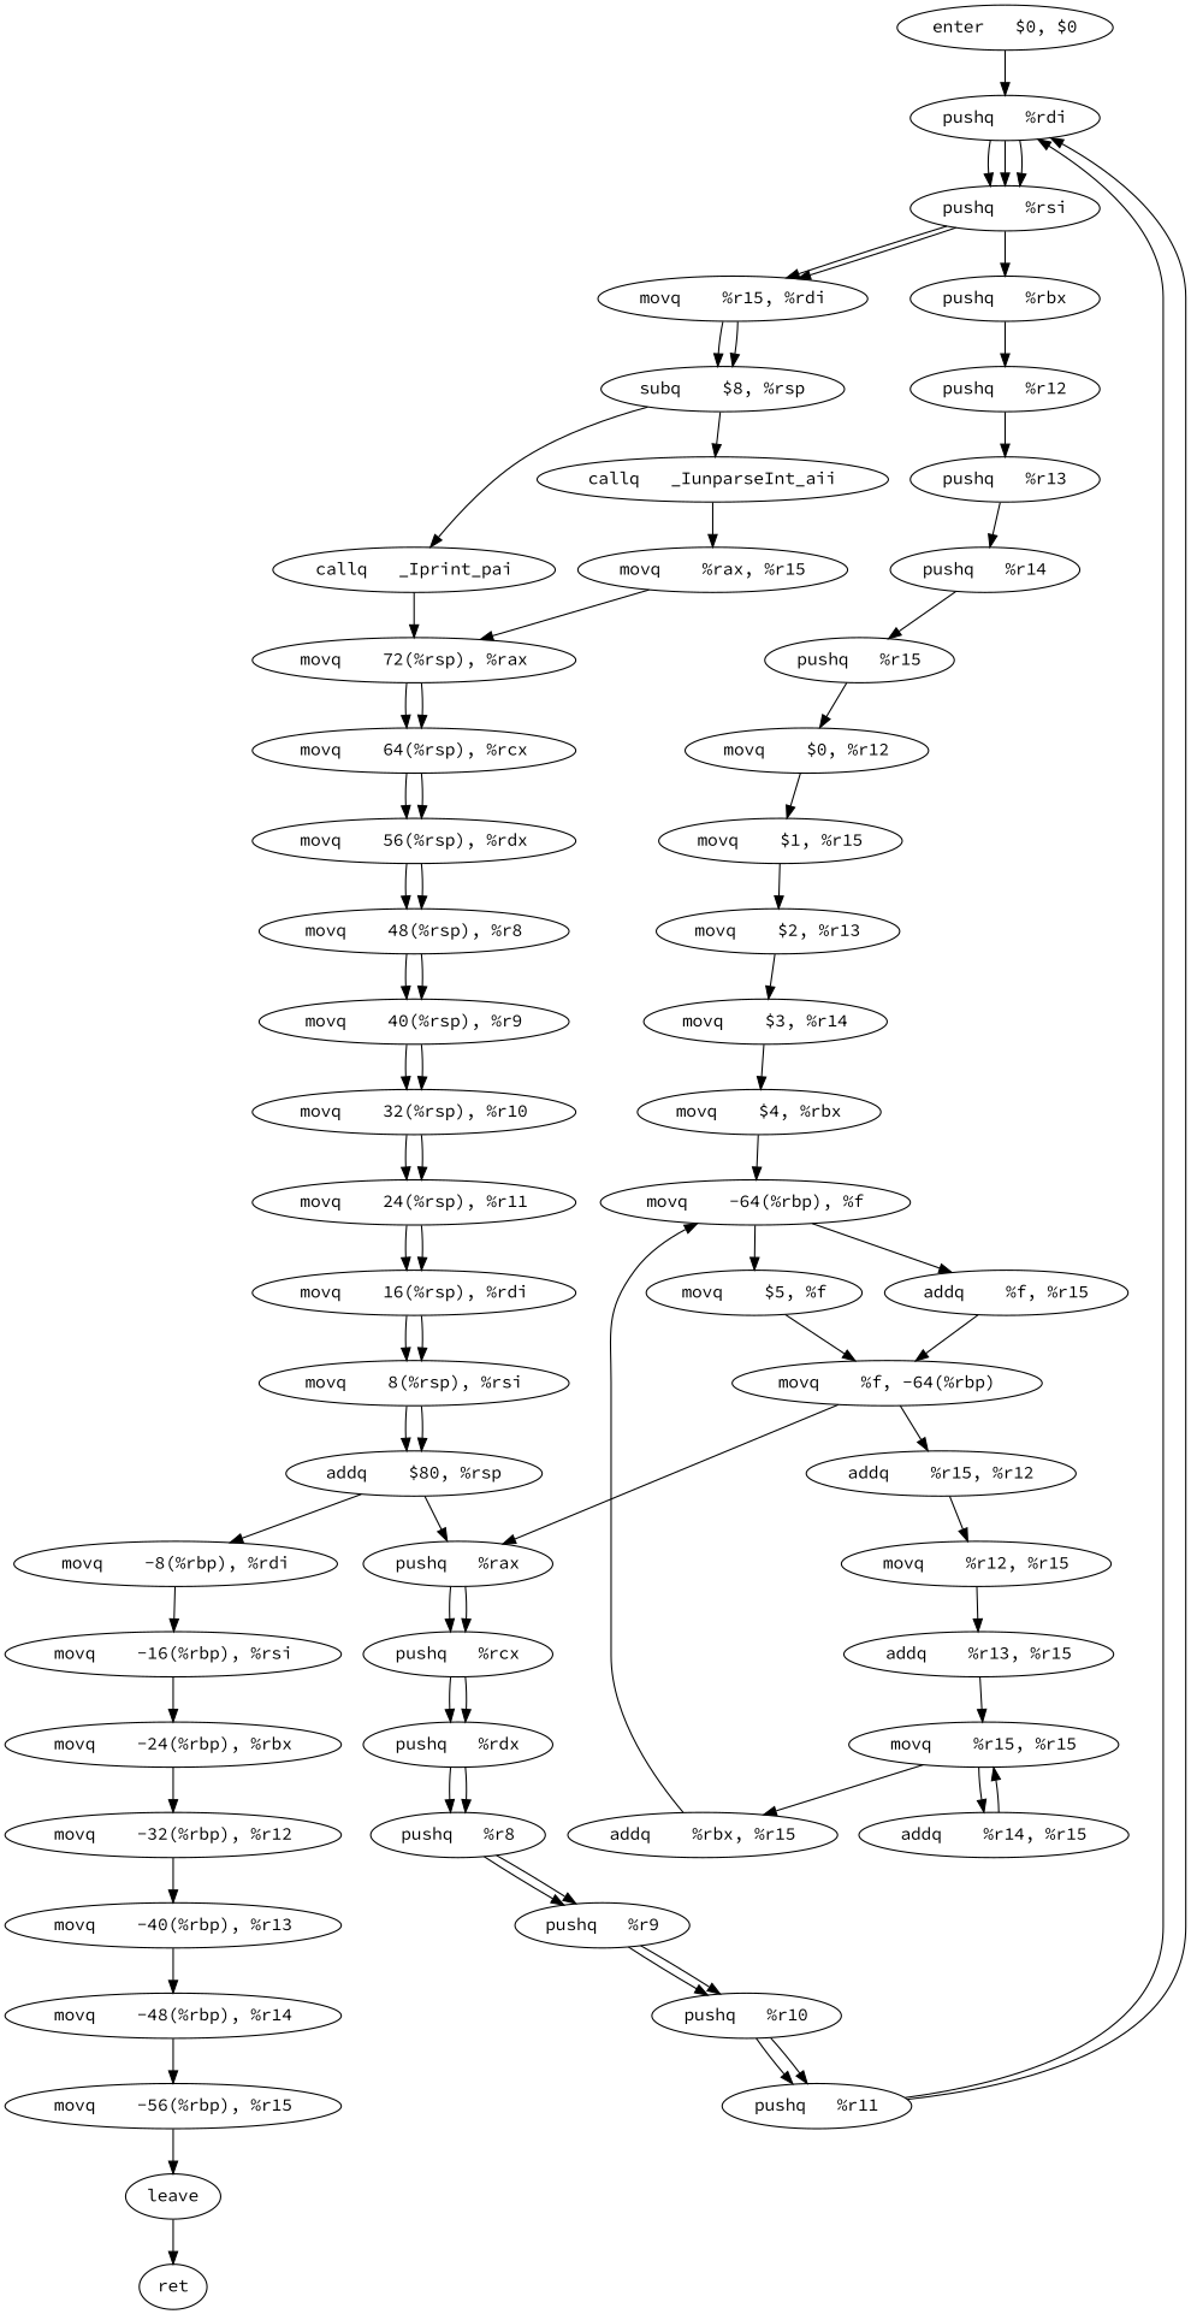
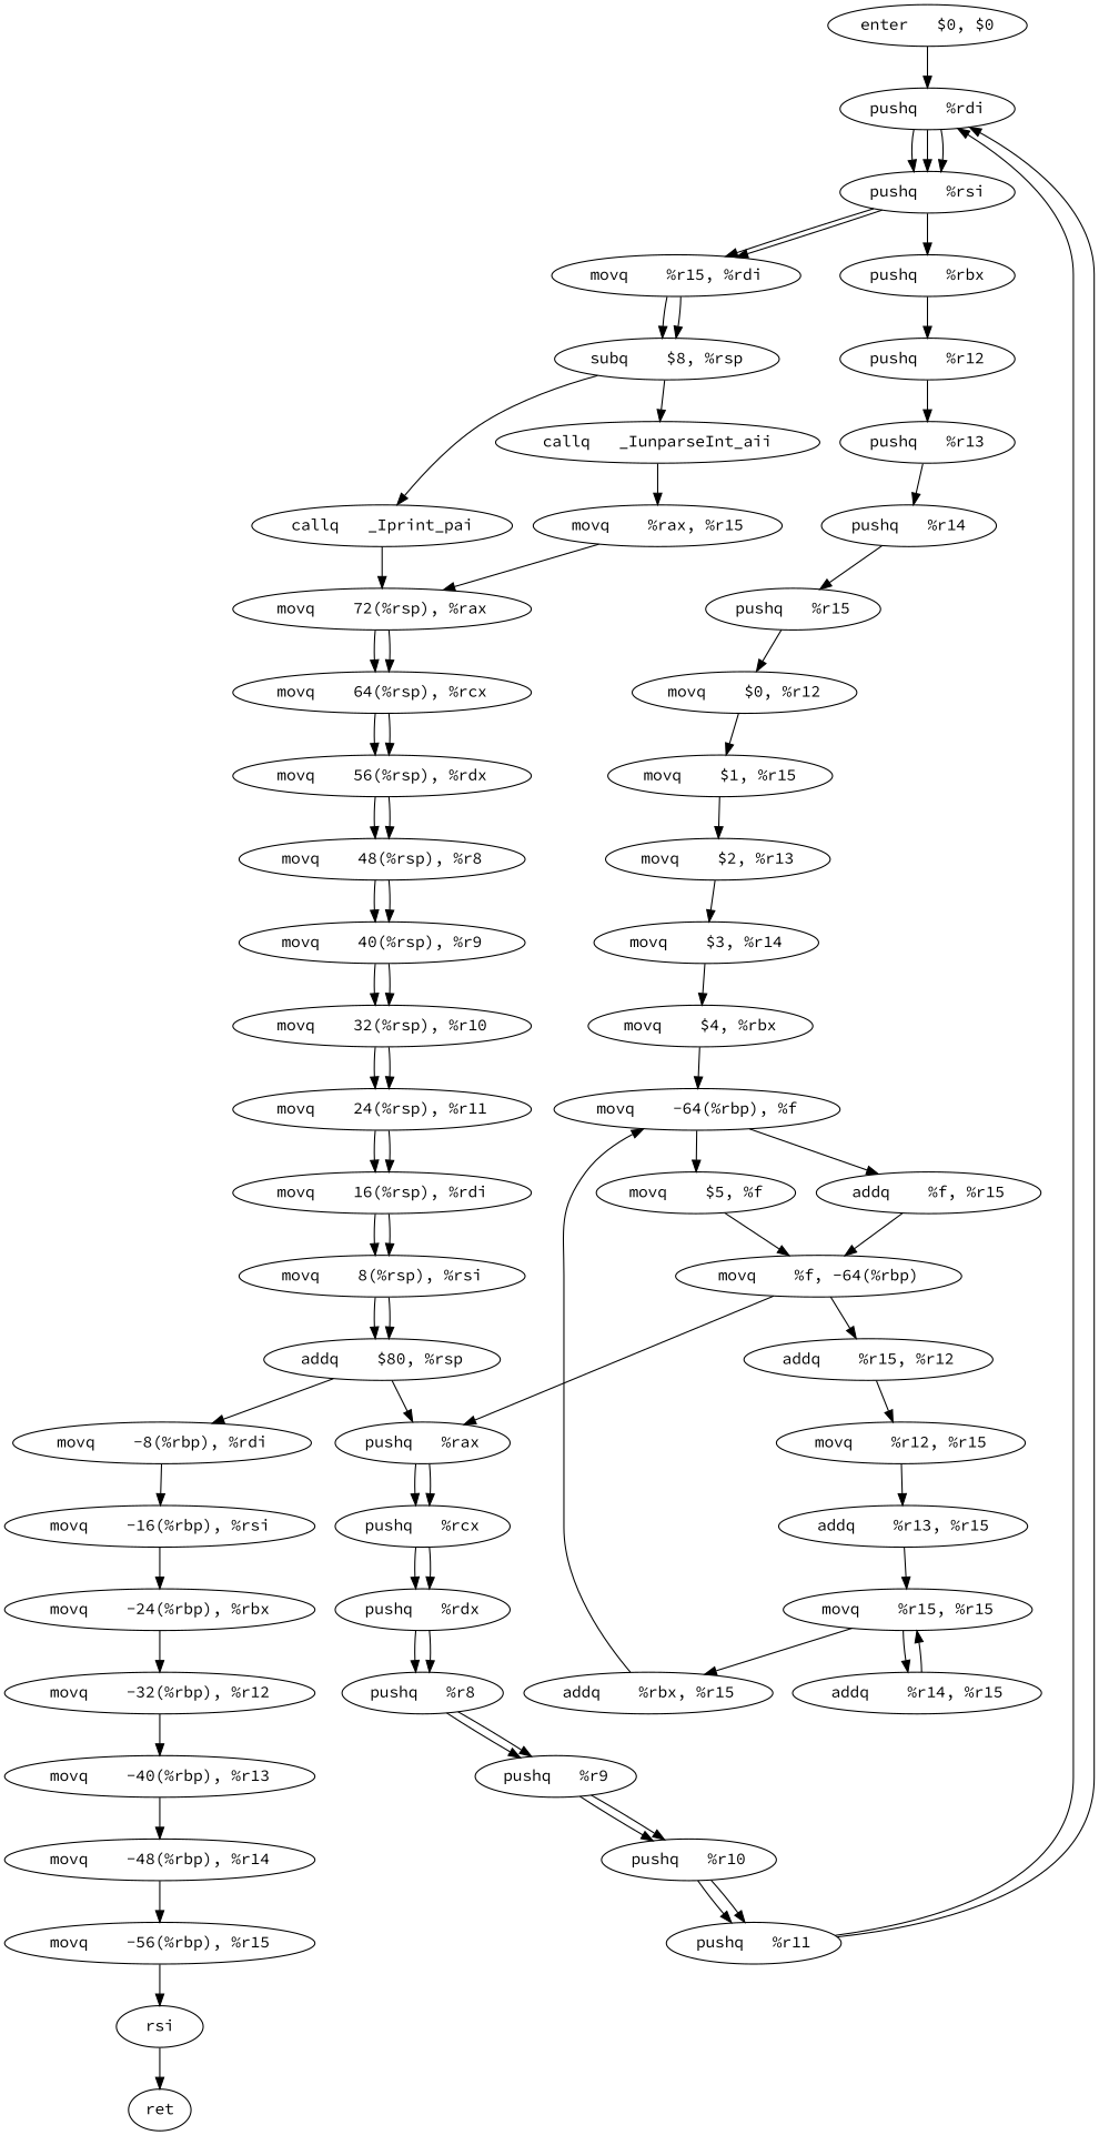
  digraph {
    fontname="Source Code Pro"
    node [fontname="Source Code Pro"]
    edge [fontname="Source Code Pro"]
    "enter	$0, $0"
    "pushq	%rdi"
    "pushq	%rsi"
    "pushq	%rbx"
    "movq	%r15, %rdi"
    "pushq	%r12"
    "pushq	%r13"
    "pushq	%r14"
    "pushq	%r15"
    "movq	$0, %r12"
    "movq	$1, %r15"
    "movq	$2, %r13"
    "movq	$3, %r14"
    "movq	$4, %rbx"
    "movq	-64(%rbp), %f"
    "movq	$5, %f"
    "addq	%f, %r15"
    "movq	%f, -64(%rbp)"
    "addq	%r15, %r12"
    "pushq	%rax"
    "movq	%r12, %r15"
    "addq	%r13, %r15"
    "movq	%r15, %r15"
    "addq	%r14, %r15"
    "addq	%rbx, %r15"
    "pushq	%rcx"
    "pushq	%rdx"
    "pushq	%r8"
    "pushq	%r9"
    "pushq	%r10"
    "pushq	%r11"
    "subq	$8, %rsp"
    "callq	_IunparseInt_aii"
    "callq	_Iprint_pai"
    "movq	%rax, %r15"
    "movq	72(%rsp), %rax"
    "movq	64(%rsp), %rcx"
    "movq	56(%rsp), %rdx"
    "movq	48(%rsp), %r8"
    "movq	40(%rsp), %r9"
    "movq	32(%rsp), %r10"
    "movq	24(%rsp), %r11"
    "movq	16(%rsp), %rdi"
    "movq	8(%rsp), %rsi"
    "addq	$80, %rsp"
    "movq	-8(%rbp), %rdi"
    "movq	-16(%rbp), %rsi"
    "movq	-24(%rbp), %rbx"
    "movq	-32(%rbp), %r12"
    "movq	-40(%rbp), %r13"
    "movq	-48(%rbp), %r14"
    "movq	-56(%rbp), %r15"
-   leave
+   leave [label=rsi]
    ret
    subgraph sub_1 {
      rankdir=LR
    }
    "enter	$0, $0" -> "pushq	%rdi"
    "pushq	%rdi" -> "pushq	%rsi"
    "pushq	%rdi" -> "pushq	%rsi"
    "pushq	%rdi" -> "pushq	%rsi"
    "pushq	%rsi" -> "pushq	%rbx"
    "pushq	%rsi" -> "movq	%r15, %rdi"
    "pushq	%rsi" -> "movq	%r15, %rdi"
    "pushq	%rbx" -> "pushq	%r12"
    "movq	%r15, %rdi" -> "subq	$8, %rsp"
    "movq	%r15, %rdi" -> "subq	$8, %rsp"
    "pushq	%r12" -> "pushq	%r13"
    "pushq	%r13" -> "pushq	%r14"
    "pushq	%r14" -> "pushq	%r15"
    "pushq	%r15" -> "movq	$0, %r12"
    "movq	$0, %r12" -> "movq	$1, %r15"
    "movq	$1, %r15" -> "movq	$2, %r13"
    "movq	$2, %r13" -> "movq	$3, %r14"
    "movq	$3, %r14" -> "movq	$4, %rbx"
    "movq	$4, %rbx" -> "movq	-64(%rbp), %f"
    "movq	-64(%rbp), %f" -> "movq	$5, %f"
    "movq	-64(%rbp), %f" -> "addq	%f, %r15"
    "movq	$5, %f" -> "movq	%f, -64(%rbp)"
    "addq	%f, %r15" -> "movq	%f, -64(%rbp)"
    "movq	%f, -64(%rbp)" -> "addq	%r15, %r12"
    "movq	%f, -64(%rbp)" -> "pushq	%rax"
    "addq	%r15, %r12" -> "movq	%r12, %r15"
    "pushq	%rax" -> "pushq	%rcx"
    "pushq	%rax" -> "pushq	%rcx"
    "movq	%r12, %r15" -> "addq	%r13, %r15"
    "addq	%r13, %r15" -> "movq	%r15, %r15"
    "movq	%r15, %r15" -> "addq	%r14, %r15"
    "movq	%r15, %r15" -> "addq	%rbx, %r15"
    "addq	%r14, %r15" -> "movq	%r15, %r15"
    "addq	%rbx, %r15" -> "movq	-64(%rbp), %f"
    "pushq	%rcx" -> "pushq	%rdx"
    "pushq	%rcx" -> "pushq	%rdx"
    "pushq	%rdx" -> "pushq	%r8"
    "pushq	%rdx" -> "pushq	%r8"
    "pushq	%r8" -> "pushq	%r9"
    "pushq	%r8" -> "pushq	%r9"
    "pushq	%r9" -> "pushq	%r10"
    "pushq	%r9" -> "pushq	%r10"
    "pushq	%r10" -> "pushq	%r11"
    "pushq	%r10" -> "pushq	%r11"
    "pushq	%r11" -> "pushq	%rdi"
    "pushq	%r11" -> "pushq	%rdi"
    "subq	$8, %rsp" -> "callq	_IunparseInt_aii"
    "subq	$8, %rsp" -> "callq	_Iprint_pai"
    "callq	_IunparseInt_aii" -> "movq	%rax, %r15"
    "callq	_Iprint_pai" -> "movq	72(%rsp), %rax"
    "movq	%rax, %r15" -> "movq	72(%rsp), %rax"
    "movq	72(%rsp), %rax" -> "movq	64(%rsp), %rcx"
    "movq	72(%rsp), %rax" -> "movq	64(%rsp), %rcx"
    "movq	64(%rsp), %rcx" -> "movq	56(%rsp), %rdx"
    "movq	64(%rsp), %rcx" -> "movq	56(%rsp), %rdx"
    "movq	56(%rsp), %rdx" -> "movq	48(%rsp), %r8"
    "movq	56(%rsp), %rdx" -> "movq	48(%rsp), %r8"
    "movq	48(%rsp), %r8" -> "movq	40(%rsp), %r9"
    "movq	48(%rsp), %r8" -> "movq	40(%rsp), %r9"
    "movq	40(%rsp), %r9" -> "movq	32(%rsp), %r10"
    "movq	40(%rsp), %r9" -> "movq	32(%rsp), %r10"
    "movq	32(%rsp), %r10" -> "movq	24(%rsp), %r11"
    "movq	32(%rsp), %r10" -> "movq	24(%rsp), %r11"
    "movq	24(%rsp), %r11" -> "movq	16(%rsp), %rdi"
    "movq	24(%rsp), %r11" -> "movq	16(%rsp), %rdi"
    "movq	16(%rsp), %rdi" -> "movq	8(%rsp), %rsi"
    "movq	16(%rsp), %rdi" -> "movq	8(%rsp), %rsi"
    "movq	8(%rsp), %rsi" -> "addq	$80, %rsp"
    "movq	8(%rsp), %rsi" -> "addq	$80, %rsp"
    "addq	$80, %rsp" -> "pushq	%rax"
    "addq	$80, %rsp" -> "movq	-8(%rbp), %rdi"
    "movq	-8(%rbp), %rdi" -> "movq	-16(%rbp), %rsi"
    "movq	-16(%rbp), %rsi" -> "movq	-24(%rbp), %rbx"
    "movq	-24(%rbp), %rbx" -> "movq	-32(%rbp), %r12"
    "movq	-32(%rbp), %r12" -> "movq	-40(%rbp), %r13"
    "movq	-40(%rbp), %r13" -> "movq	-48(%rbp), %r14"
    "movq	-48(%rbp), %r14" -> "movq	-56(%rbp), %r15"
    "movq	-56(%rbp), %r15" -> leave
    leave -> ret
  }
